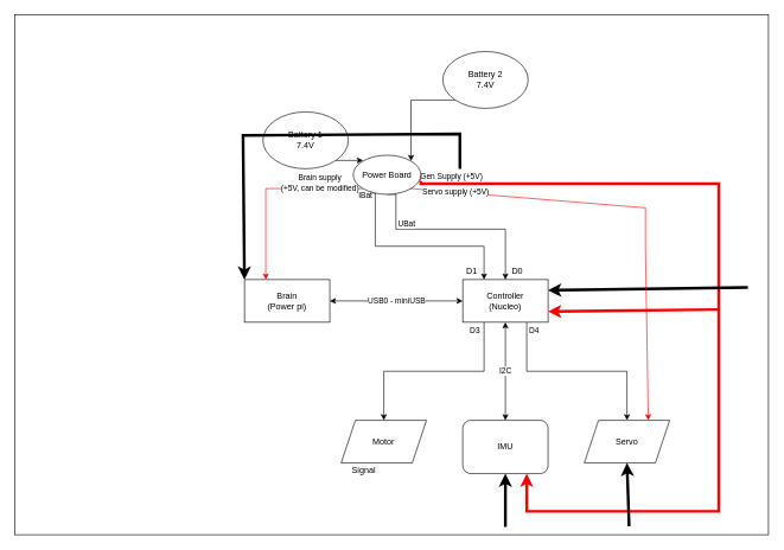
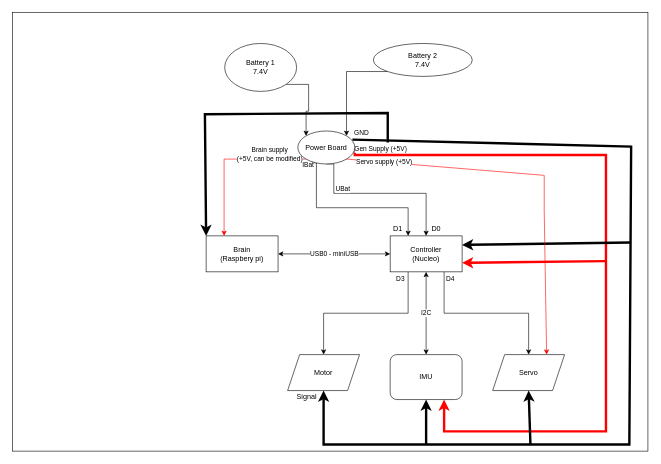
  <mxCell id="0" />
  <mxCell id="1" parent="0" />
  <mxCell id="2" value="" style="rounded=0;whiteSpace=wrap;html=1;" vertex="1" parent="1"><mxGeometry x="20" y="20" width="1060" height="732" as="geometry" /></mxCell>
- <mxCell id="3" value="&lt;div&gt;Brain&lt;/div&gt;&lt;div&gt;(Power pi)&lt;br&gt;&lt;/div&gt;" style="rounded=0;whiteSpace=wrap;html=1;" vertex="1" parent="1"><mxGeometry x="343" y="393" width="120" height="60" as="geometry" /></mxCell>
+ <mxCell id="3" value="&lt;div&gt;Brain&lt;/div&gt;&lt;div&gt;(Raspbery pi)&lt;br&gt;&lt;/div&gt;" style="rounded=0;whiteSpace=wrap;html=1;" vertex="1" parent="1"><mxGeometry x="343" y="393" width="120" height="60" as="geometry" /></mxCell>
  <mxCell id="4" value="D3" style="edgeStyle=orthogonalEdgeStyle;rounded=0;orthogonalLoop=1;jettySize=auto;html=1;exitX=0.25;exitY=1;exitDx=0;exitDy=0;" edge="1" parent="1" source="6" target="10"><mxGeometry x="-0.921" y="-13" relative="1" as="geometry"><mxPoint as="offset" /></mxGeometry></mxCell>
  <mxCell id="5" value="D4" style="edgeStyle=orthogonalEdgeStyle;rounded=0;orthogonalLoop=1;jettySize=auto;html=1;exitX=0.75;exitY=1;exitDx=0;exitDy=0;entryX=0.5;entryY=0;entryDx=0;entryDy=0;" edge="1" parent="1" source="6" target="11"><mxGeometry x="-0.921" y="10" relative="1" as="geometry"><mxPoint as="offset" /></mxGeometry></mxCell>
  <mxCell id="6" value="&lt;div&gt;Controller&lt;/div&gt;&lt;div&gt;(Nucleo)&lt;br&gt;&lt;/div&gt;" style="rounded=0;whiteSpace=wrap;html=1;" vertex="1" parent="1"><mxGeometry x="650" y="393" width="120" height="60" as="geometry" /></mxCell>
  <mxCell id="7" value="USB0 - miniUSB" style="endArrow=classic;startArrow=classic;html=1;rounded=0;entryX=0;entryY=0.5;entryDx=0;entryDy=0;exitX=1;exitY=0.5;exitDx=0;exitDy=0;" edge="1" parent="1" source="3" target="6"><mxGeometry width="50" height="50" relative="1" as="geometry"><mxPoint x="584" y="696" as="sourcePoint" /><mxPoint x="634" y="646" as="targetPoint" /></mxGeometry></mxCell>
  <mxCell id="8" value="IMU" style="rounded=1;whiteSpace=wrap;html=1;" vertex="1" parent="1"><mxGeometry x="650" y="591" width="120" height="75" as="geometry" /></mxCell>
  <mxCell id="9" value="I2C" style="endArrow=classic;startArrow=classic;html=1;rounded=0;entryX=0.5;entryY=1;entryDx=0;entryDy=0;" edge="1" parent="1" source="8" target="6"><mxGeometry width="50" height="50" relative="1" as="geometry"><mxPoint x="584" y="696" as="sourcePoint" /><mxPoint x="634" y="646" as="targetPoint" /></mxGeometry></mxCell>
  <mxCell id="10" value="Motor" style="shape=parallelogram;perimeter=parallelogramPerimeter;whiteSpace=wrap;html=1;fixedSize=1;" vertex="1" parent="1"><mxGeometry x="479" y="591" width="120" height="60" as="geometry" /></mxCell>
  <mxCell id="11" value="Servo" style="shape=parallelogram;perimeter=parallelogramPerimeter;whiteSpace=wrap;html=1;fixedSize=1;" vertex="1" parent="1"><mxGeometry x="821" y="591" width="120" height="60" as="geometry" /></mxCell>
  <mxCell id="12" value="Brain supply&lt;br&gt;&lt;div&gt;(+5V, can be modified)&lt;/div&gt;" style="edgeStyle=orthogonalEdgeStyle;rounded=0;orthogonalLoop=1;jettySize=auto;html=1;exitX=0;exitY=1;exitDx=0;exitDy=0;entryX=0.25;entryY=0;entryDx=0;entryDy=0;strokeColor=#ff0000;" edge="1" parent="1" source="16" target="3"><mxGeometry x="-0.542" y="-8" relative="1" as="geometry"><mxPoint as="offset" /></mxGeometry></mxCell>
  <mxCell id="13" value="&lt;div&gt;IBat&lt;br&gt;&lt;/div&gt;" style="edgeStyle=orthogonalEdgeStyle;rounded=0;orthogonalLoop=1;jettySize=auto;html=1;exitX=0.258;exitY=0.963;exitDx=0;exitDy=0;entryX=0.25;entryY=0;entryDx=0;entryDy=0;exitPerimeter=0;" edge="1" parent="1" source="16" target="6"><mxGeometry x="-0.929" y="-14" relative="1" as="geometry"><Array as="points"><mxPoint x="527" y="346" /><mxPoint x="680" y="346" /></Array><mxPoint as="offset" /></mxGeometry></mxCell>
  <mxCell id="14" value="UBat" style="edgeStyle=orthogonalEdgeStyle;rounded=0;orthogonalLoop=1;jettySize=auto;html=1;exitX=0.5;exitY=1;exitDx=0;exitDy=0;entryX=0.5;entryY=0;entryDx=0;entryDy=0;" edge="1" parent="1" source="16" target="6"><mxGeometry x="-0.623" y="15" relative="1" as="geometry"><Array as="points"><mxPoint x="556" y="322" /><mxPoint x="710" y="322" /></Array><mxPoint as="offset" /></mxGeometry></mxCell>
  <mxCell id="15" value="Gen Supply (+5V)" style="edgeStyle=orthogonalEdgeStyle;rounded=0;jumpSize=21;orthogonalLoop=1;jettySize=auto;html=1;exitX=1;exitY=0.5;exitDx=0;exitDy=0;entryX=0.75;entryY=1;entryDx=0;entryDy=0;strokeColor=#ff0000;strokeWidth=4;" edge="1" parent="1" source="16" target="8"><mxGeometry x="-0.909" y="10" relative="1" as="geometry"><Array as="points"><mxPoint x="1010" y="258" /><mxPoint x="1010" y="719" /><mxPoint x="740" y="719" /></Array><mxPoint as="offset" /></mxGeometry></mxCell>
  <mxCell id="16" value="Power Board" style="ellipse;whiteSpace=wrap;html=1;" vertex="1" parent="1"><mxGeometry x="496" y="218" width="95" height="55" as="geometry" /></mxCell>
  <mxCell id="17" style="edgeStyle=orthogonalEdgeStyle;rounded=0;orthogonalLoop=1;jettySize=auto;html=1;exitX=1;exitY=1;exitDx=0;exitDy=0;entryX=0;entryY=0;entryDx=0;entryDy=0;" edge="1" parent="1" source="18" target="16"><mxGeometry relative="1" as="geometry" /></mxCell>
- <mxCell id="18" value="&lt;div&gt;Battery 1&lt;/div&gt;&lt;div&gt;7.4V&lt;br&gt;&lt;/div&gt;" style="ellipse;whiteSpace=wrap;html=1;" vertex="1" parent="1"><mxGeometry x="369" y="157" width="120" height="80" as="geometry" /></mxCell>
+ <mxCell id="18" value="&lt;div&gt;Battery 1&lt;/div&gt;&lt;div&gt;7.4V&lt;br&gt;&lt;/div&gt;" style="ellipse;whiteSpace=wrap;html=1;" vertex="1" parent="1"><mxGeometry x="374" y="72" width="120" height="80" as="geometry" /></mxCell>
  <mxCell id="19" style="edgeStyle=orthogonalEdgeStyle;rounded=0;orthogonalLoop=1;jettySize=auto;html=1;exitX=0;exitY=1;exitDx=0;exitDy=0;entryX=1;entryY=0;entryDx=0;entryDy=0;" edge="1" parent="1" source="20" target="16"><mxGeometry relative="1" as="geometry" /></mxCell>
- <mxCell id="20" value="&lt;div&gt;Battery 2&lt;/div&gt;&lt;div&gt;7.4V&lt;br&gt;&lt;/div&gt;" style="ellipse;whiteSpace=wrap;html=1;" vertex="1" parent="1"><mxGeometry x="622" y="72" width="120" height="80" as="geometry" /></mxCell>
+ <mxCell id="20" value="&lt;div&gt;Battery 2&lt;/div&gt;&lt;div&gt;7.4V&lt;br&gt;&lt;/div&gt;" style="ellipse;whiteSpace=wrap;html=1;" vertex="1" parent="1"><mxGeometry x="622" y="72" width="165" height="55" as="geometry" /></mxCell>
+ <mxCell id="21" value="GND" style="endArrow=classic;html=1;rounded=0;strokeColor=#000000;strokeWidth=4;jumpSize=21;exitX=0.958;exitY=0.263;exitDx=0;exitDy=0;exitPerimeter=0;entryX=0.5;entryY=1;entryDx=0;entryDy=0;" edge="1" parent="1" source="16" target="10"><mxGeometry x="-0.981" y="12" width="50" height="50" relative="1" as="geometry"><mxPoint x="584" y="456" as="sourcePoint" /><mxPoint x="634" y="406" as="targetPoint" /><Array as="points"><mxPoint x="1052" y="244" /><mxPoint x="1049" y="741" /><mxPoint x="539" y="741" /></Array><mxPoint as="offset" /></mxGeometry></mxCell>
  <mxCell id="22" value="" style="endArrow=classic;html=1;rounded=0;strokeColor=#000000;strokeWidth=4;jumpSize=21;entryX=0.5;entryY=1;entryDx=0;entryDy=0;" edge="1" parent="1" target="8"><mxGeometry width="50" height="50" relative="1" as="geometry"><mxPoint x="710" y="741" as="sourcePoint" /><mxPoint x="634" y="406" as="targetPoint" /></mxGeometry></mxCell>
  <mxCell id="23" value="" style="endArrow=classic;html=1;rounded=0;strokeColor=#000000;strokeWidth=4;jumpSize=21;entryX=0.5;entryY=1;entryDx=0;entryDy=0;" edge="1" parent="1" target="11"><mxGeometry width="50" height="50" relative="1" as="geometry"><mxPoint x="884" y="740" as="sourcePoint" /><mxPoint x="634" y="406" as="targetPoint" /></mxGeometry></mxCell>
  <mxCell id="24" value="" style="endArrow=classic;html=1;rounded=0;strokeColor=#000000;strokeWidth=4;jumpSize=21;entryX=1;entryY=0.25;entryDx=0;entryDy=0;" edge="1" parent="1" target="6"><mxGeometry width="50" height="50" relative="1" as="geometry"><mxPoint x="1051" y="404" as="sourcePoint" /><mxPoint x="634" y="406" as="targetPoint" /></mxGeometry></mxCell>
  <mxCell id="25" value="" style="endArrow=classic;html=1;rounded=0;strokeColor=#000000;strokeWidth=4;jumpSize=21;entryX=0;entryY=0;entryDx=0;entryDy=0;" edge="1" parent="1" target="3"><mxGeometry width="50" height="50" relative="1" as="geometry"><mxPoint x="646" y="237" as="sourcePoint" /><mxPoint x="780" y="433" as="targetPoint" /><Array as="points"><mxPoint x="646" y="188" /><mxPoint x="341" y="190" /></Array></mxGeometry></mxCell>
  <mxCell id="26" value="Signal" style="text;html=1;strokeColor=none;fillColor=none;align=center;verticalAlign=middle;whiteSpace=wrap;rounded=0;" vertex="1" parent="1"><mxGeometry x="477" y="647" width="68" height="30" as="geometry" /></mxCell>
  <mxCell id="27" value="Servo supply (+5V)" style="endArrow=classic;html=1;rounded=0;strokeColor=#ff0000;strokeWidth=1;jumpSize=21;exitX=1;exitY=1;exitDx=0;exitDy=0;entryX=0.75;entryY=0;entryDx=0;entryDy=0;" edge="1" parent="1" source="16" target="11"><mxGeometry x="-0.801" y="1" width="50" height="50" relative="1" as="geometry"><mxPoint x="609.96" y="274" as="sourcePoint" /><mxPoint x="538" y="685.96" as="targetPoint" /><Array as="points"><mxPoint x="907" y="292" /><mxPoint x="907" y="350" /></Array><mxPoint as="offset" /></mxGeometry></mxCell>
  <mxCell id="28" value="D0" style="text;html=1;strokeColor=none;fillColor=none;align=center;verticalAlign=middle;whiteSpace=wrap;rounded=0;" vertex="1" parent="1"><mxGeometry x="697" y="366" width="60" height="30" as="geometry" /></mxCell>
  <mxCell id="29" value="D1" style="text;html=1;strokeColor=none;fillColor=none;align=center;verticalAlign=middle;whiteSpace=wrap;rounded=0;" vertex="1" parent="1"><mxGeometry x="633" y="366" width="60" height="30" as="geometry" /></mxCell>
  <mxCell id="30" value="" style="endArrow=classic;html=1;rounded=0;strokeColor=#ff0000;strokeWidth=4;jumpSize=21;entryX=1;entryY=0.75;entryDx=0;entryDy=0;" edge="1" parent="1" target="6"><mxGeometry width="50" height="50" relative="1" as="geometry"><mxPoint x="1009" y="435" as="sourcePoint" /><mxPoint x="634" y="406" as="targetPoint" /></mxGeometry></mxCell>
